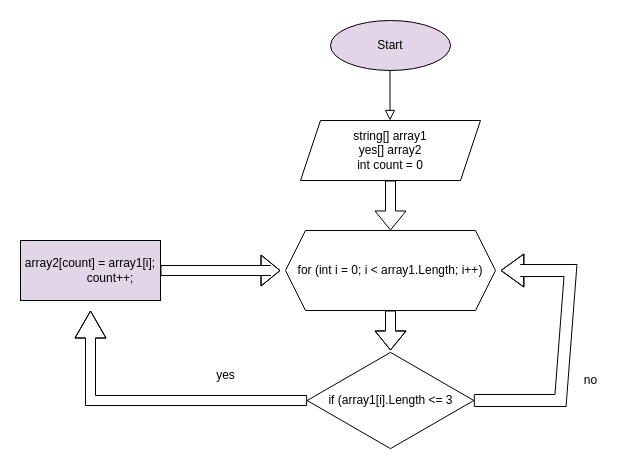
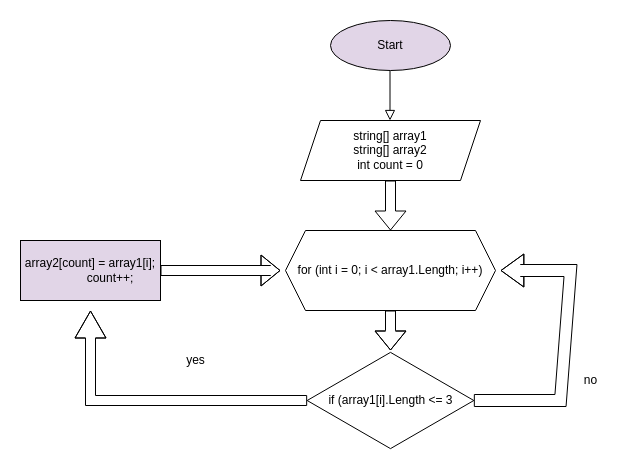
  <mxCell id="0" />
  <mxCell id="1" parent="0" />
  <mxCell id="2" value="" style="rounded=0;html=1;jettySize=auto;orthogonalLoop=1;fontSize=11;endArrow=block;endFill=0;endSize=8;strokeWidth=1;shadow=0;labelBackgroundColor=none;edgeStyle=orthogonalEdgeStyle;" edge="1" parent="1"><mxGeometry relative="1" as="geometry"><mxPoint x="389.5" y="70" as="sourcePoint" /><mxPoint x="389.5" y="120" as="targetPoint" /></mxGeometry></mxCell>
  <mxCell id="3" value="Start" style="ellipse;whiteSpace=wrap;html=1;fillColor=#e1d5e7;" vertex="1" parent="1"><mxGeometry x="330" y="20" width="120" height="50" as="geometry" /></mxCell>
  <mxCell id="4" style="edgeStyle=orthogonalEdgeStyle;shape=flexArrow;rounded=0;orthogonalLoop=1;jettySize=auto;html=1;exitX=0.5;exitY=1;exitDx=0;exitDy=0;entryX=0.5;entryY=0;entryDx=0;entryDy=0;" edge="1" parent="1" source="5" target="7"><mxGeometry relative="1" as="geometry" /></mxCell>
- <mxCell id="5" value="string[] array1&lt;br&gt;yes[] array2&lt;br&gt;int count = 0" style="shape=parallelogram;perimeter=parallelogramPerimeter;whiteSpace=wrap;html=1;fixedSize=1;" vertex="1" parent="1"><mxGeometry x="300" y="120" width="180" height="60" as="geometry" /></mxCell>
+ <mxCell id="5" value="string[] array1&lt;br&gt;string[] array2&lt;br&gt;int count = 0" style="shape=parallelogram;perimeter=parallelogramPerimeter;whiteSpace=wrap;html=1;fixedSize=1;" vertex="1" parent="1"><mxGeometry x="300" y="120" width="180" height="60" as="geometry" /></mxCell>
  <mxCell id="6" value="" style="edgeStyle=orthogonalEdgeStyle;shape=flexArrow;rounded=0;orthogonalLoop=1;jettySize=auto;html=1;" edge="1" parent="1" source="7" target="9"><mxGeometry relative="1" as="geometry" /></mxCell>
  <mxCell id="7" value="for (int i = 0; i &amp;lt; array1.Length; i++)" style="shape=hexagon;perimeter=hexagonPerimeter2;whiteSpace=wrap;html=1;fixedSize=1;" vertex="1" parent="1"><mxGeometry x="285" y="230" width="210" height="80" as="geometry" /></mxCell>
  <mxCell id="8" value="" style="edgeStyle=orthogonalEdgeStyle;shape=flexArrow;rounded=0;orthogonalLoop=1;jettySize=auto;html=1;width=10;endSize=8.67;" edge="1" parent="1" source="9"><mxGeometry relative="1" as="geometry"><mxPoint x="90" y="310" as="targetPoint" /><Array as="points"><mxPoint x="90" y="400" /><mxPoint x="90" y="300" /></Array></mxGeometry></mxCell>
  <mxCell id="9" value="if (array1[i].Length &amp;lt;= 3" style="html=1;whiteSpace=wrap;aspect=fixed;shape=isoRectangle;" vertex="1" parent="1"><mxGeometry x="306.66" y="350" width="166.67" height="100" as="geometry" /></mxCell>
  <mxCell id="10" value="" style="edgeStyle=orthogonalEdgeStyle;shape=flexArrow;rounded=0;orthogonalLoop=1;jettySize=auto;html=1;" edge="1" parent="1" source="11"><mxGeometry relative="1" as="geometry"><mxPoint x="280" y="270" as="targetPoint" /><Array as="points"><mxPoint x="270" y="270" /><mxPoint x="270" y="270" /></Array></mxGeometry></mxCell>
  <mxCell id="11" value="&lt;div&gt;array2[count] = array1[i];&lt;/div&gt;&lt;div&gt;&amp;nbsp; &amp;nbsp; &amp;nbsp; &amp;nbsp; &amp;nbsp; &amp;nbsp; count++;&lt;/div&gt;" style="whiteSpace=wrap;html=1;fillColor=#e1d5e7;" vertex="1" parent="1"><mxGeometry x="20" y="240" width="140" height="60" as="geometry" /></mxCell>
  <mxCell id="12" value="" style="curved=1;endArrow=classic;html=1;rounded=0;shape=flexArrow;width=12;endSize=7.28;" edge="1" parent="1"><mxGeometry width="50" height="50" relative="1" as="geometry"><mxPoint x="473.33" y="400" as="sourcePoint" /><mxPoint x="500" y="270" as="targetPoint" /><Array as="points"><mxPoint x="560" y="400" /><mxPoint x="570" y="270" /><mxPoint x="520" y="270" /></Array></mxGeometry></mxCell>
  <mxCell id="13" value="no" style="text;html=1;align=center;verticalAlign=middle;resizable=0;points=[];autosize=1;strokeColor=none;fillColor=none;" vertex="1" parent="1"><mxGeometry x="570" y="365" width="40" height="30" as="geometry" /></mxCell>
- <mxCell id="14" value="yes" style="text;html=1;align=center;verticalAlign=middle;resizable=0;points=[];autosize=1;strokeColor=none;fillColor=none;" vertex="1" parent="1"><mxGeometry x="205" y="360" width="40" height="30" as="geometry" /></mxCell>
+ <mxCell id="14" value="yes" style="text;html=1;align=center;verticalAlign=middle;resizable=0;points=[];autosize=1;strokeColor=none;fillColor=none;" vertex="1" parent="1"><mxGeometry x="175" y="345" width="40" height="30" as="geometry" /></mxCell>
